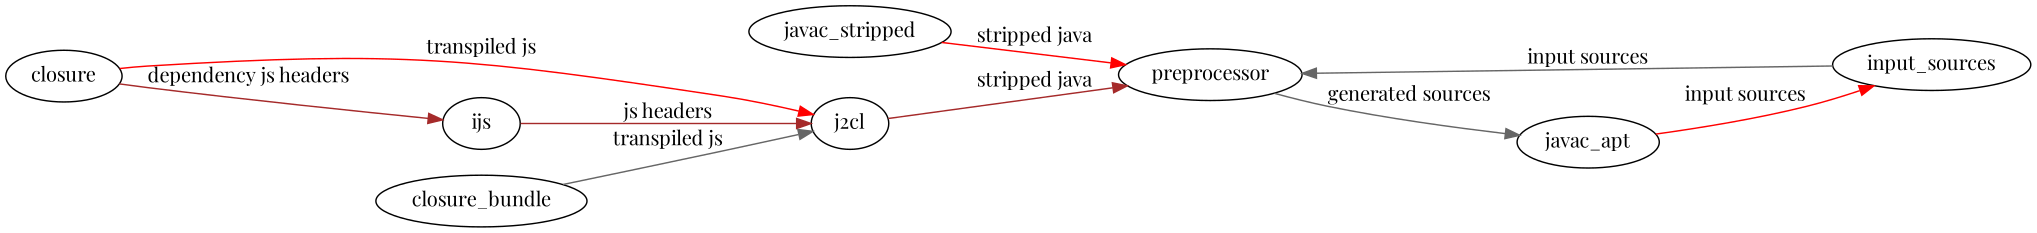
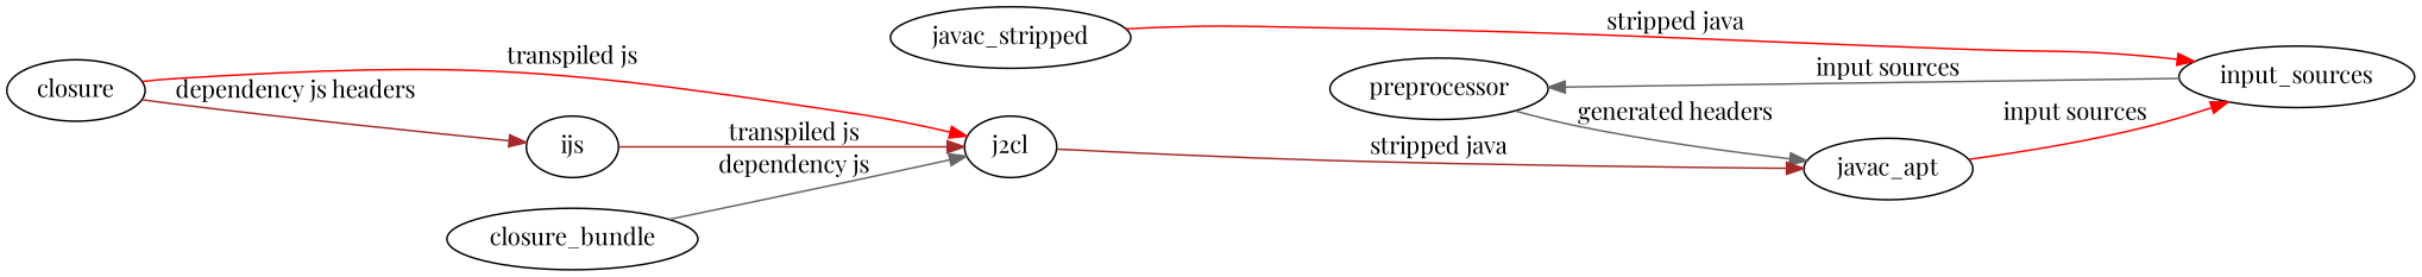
  digraph {
    fontname="Playfair Display"
    rankdir=LR
    node [fontname="Playfair Display"]
    edge [color=gray40 fontname="Playfair Display"]
    preprocessor
    javac_apt
    input_sources
    javac_stripped
    j2cl
    ijs
    closure_bundle
    closure
-   preprocessor -> javac_apt [label="generated sources"]
+   preprocessor -> javac_apt [label="generated headers"]
    javac_apt -> input_sources [color=red label="input sources"]
    input_sources -> preprocessor [label="input sources"]
-   javac_stripped -> preprocessor [color=red label="stripped java"]
-   j2cl -> preprocessor [color=brown label="stripped java"]
-   ijs -> j2cl [color=brown label="js headers"]
-   closure_bundle -> j2cl [label="transpiled js"]
+   javac_stripped -> input_sources [color=red label="stripped java"]
+   j2cl -> javac_apt [color=brown label="stripped java"]
+   ijs -> j2cl [color=brown label="transpiled js"]
+   closure_bundle -> j2cl [label="dependency js"]
    closure -> j2cl [color=red label="transpiled js"]
    closure -> ijs [color=brown label="dependency js headers"]
  }
